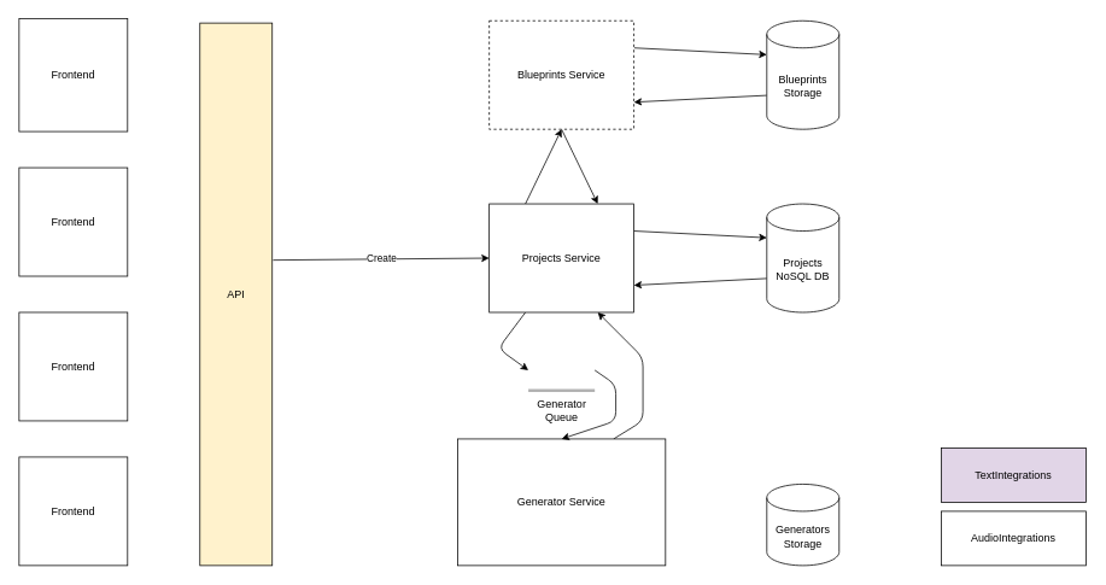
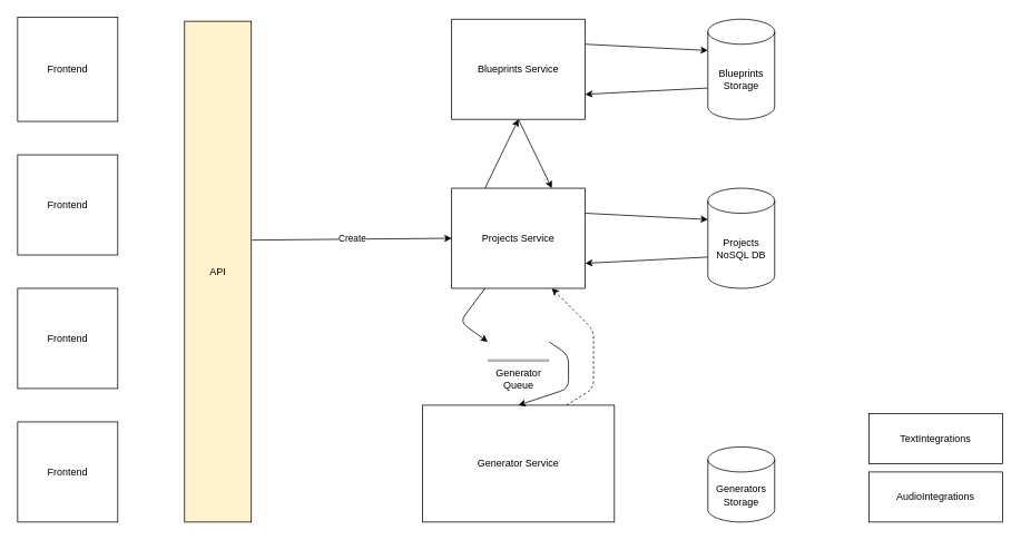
  <mxCell id="0" />
  <mxCell id="1" parent="0" />
  <mxCell id="2" value="Frontend" style="rounded=0;whiteSpace=wrap;html=1;" parent="1" vertex="1"><mxGeometry x="20" y="20" width="120" height="125" as="geometry" /></mxCell>
  <mxCell id="3" value="Create&lt;br&gt;" style="edgeStyle=none;html=1;exitX=1.012;exitY=0.437;exitDx=0;exitDy=0;entryX=0;entryY=0.5;entryDx=0;entryDy=0;exitPerimeter=0;" edge="1" parent="1" source="4" target="19"><mxGeometry relative="1" as="geometry" /></mxCell>
  <mxCell id="4" value="API" style="rounded=0;whiteSpace=wrap;html=1;fillColor=#fff2cc;" parent="1" vertex="1"><mxGeometry x="220" y="25" width="80" height="600" as="geometry" /></mxCell>
  <mxCell id="5" value="Frontend" style="rounded=0;whiteSpace=wrap;html=1;" parent="1" vertex="1"><mxGeometry x="20" y="185" width="120" height="120" as="geometry" /></mxCell>
- <mxCell id="6" style="edgeStyle=none;html=1;exitX=0.75;exitY=0;exitDx=0;exitDy=0;entryX=0.75;entryY=1;entryDx=0;entryDy=0;" edge="1" parent="1" source="7" target="19"><mxGeometry relative="1" as="geometry"><Array as="points"><mxPoint x="710" y="465" /><mxPoint x="710" y="395" /></Array></mxGeometry></mxCell>
+ <mxCell id="6" style="edgeStyle=none;html=1;exitX=0.75;exitY=0;exitDx=0;exitDy=0;entryX=0.75;entryY=1;entryDx=0;entryDy=0;dashed=1;" edge="1" parent="1" source="7" target="19"><mxGeometry relative="1" as="geometry"><Array as="points"><mxPoint x="710" y="465" /><mxPoint x="710" y="395" /></Array></mxGeometry></mxCell>
  <mxCell id="7" value="Generator Service&lt;br&gt;" style="rounded=0;whiteSpace=wrap;html=1;" parent="1" vertex="1"><mxGeometry x="505" y="485" width="230" height="140" as="geometry" /></mxCell>
  <mxCell id="8" style="edgeStyle=none;html=1;exitX=0.5;exitY=1;exitDx=0;exitDy=0;entryX=0.75;entryY=0;entryDx=0;entryDy=0;" edge="1" parent="1" source="10" target="19"><mxGeometry relative="1" as="geometry" /></mxCell>
  <mxCell id="9" style="edgeStyle=none;html=1;exitX=1;exitY=0.25;exitDx=0;exitDy=0;entryX=0;entryY=0;entryDx=0;entryDy=37.5;entryPerimeter=0;" edge="1" parent="1" source="10" target="12"><mxGeometry relative="1" as="geometry" /></mxCell>
- <mxCell id="10" value="Blueprints Service" style="rounded=0;whiteSpace=wrap;html=1;dashed=1;" parent="1" vertex="1"><mxGeometry x="540" y="22.5" width="160" height="120" as="geometry" /></mxCell>
+ <mxCell id="10" value="Blueprints Service" style="rounded=0;whiteSpace=wrap;html=1;" parent="1" vertex="1"><mxGeometry x="540" y="22.5" width="160" height="120" as="geometry" /></mxCell>
  <mxCell id="11" style="edgeStyle=none;html=1;exitX=0;exitY=0;exitDx=0;exitDy=82.5;exitPerimeter=0;entryX=1;entryY=0.75;entryDx=0;entryDy=0;" edge="1" parent="1" source="12" target="10"><mxGeometry relative="1" as="geometry" /></mxCell>
  <mxCell id="12" value="Blueprints&lt;br&gt;Storage" style="shape=cylinder3;whiteSpace=wrap;html=1;boundedLbl=1;backgroundOutline=1;size=15;" parent="1" vertex="1"><mxGeometry x="847" y="22.5" width="80" height="120" as="geometry" /></mxCell>
- <mxCell id="13" value="TextIntegrations" style="rounded=0;whiteSpace=wrap;html=1;fillColor=#e1d5e7;" parent="1" vertex="1"><mxGeometry x="1040" y="495" width="160" height="60" as="geometry" /></mxCell>
+ <mxCell id="13" value="TextIntegrations" style="rounded=0;whiteSpace=wrap;html=1;" parent="1" vertex="1"><mxGeometry x="1040" y="495" width="160" height="60" as="geometry" /></mxCell>
  <mxCell id="14" value="AudioIntegrations" style="rounded=0;whiteSpace=wrap;html=1;" parent="1" vertex="1"><mxGeometry x="1040" y="565" width="160" height="60" as="geometry" /></mxCell>
  <mxCell id="15" value="Generators&lt;br&gt;Storage" style="shape=cylinder3;whiteSpace=wrap;html=1;boundedLbl=1;backgroundOutline=1;size=15;" parent="1" vertex="1"><mxGeometry x="847" y="535" width="80" height="90" as="geometry" /></mxCell>
  <mxCell id="16" style="edgeStyle=none;html=1;exitX=0.25;exitY=0;exitDx=0;exitDy=0;entryX=0.5;entryY=1;entryDx=0;entryDy=0;" edge="1" parent="1" source="19" target="10"><mxGeometry relative="1" as="geometry"><mxPoint x="650" y="205" as="targetPoint" /></mxGeometry></mxCell>
  <mxCell id="17" style="edgeStyle=none;html=1;exitX=0.25;exitY=1;exitDx=0;exitDy=0;entryX=0;entryY=0.5;entryDx=0;entryDy=0;entryPerimeter=0;" edge="1" parent="1" source="19" target="25"><mxGeometry relative="1" as="geometry"><Array as="points"><mxPoint x="550" y="385" /></Array></mxGeometry></mxCell>
  <mxCell id="18" style="edgeStyle=none;html=1;exitX=1;exitY=0.25;exitDx=0;exitDy=0;entryX=0;entryY=0;entryDx=0;entryDy=37.5;entryPerimeter=0;" edge="1" parent="1" source="19" target="21"><mxGeometry relative="1" as="geometry" /></mxCell>
  <mxCell id="19" value="Projects Service" style="rounded=0;whiteSpace=wrap;html=1;" parent="1" vertex="1"><mxGeometry x="540" y="225" width="160" height="120" as="geometry" /></mxCell>
  <mxCell id="20" style="edgeStyle=none;html=1;exitX=0;exitY=0;exitDx=0;exitDy=82.5;exitPerimeter=0;entryX=1;entryY=0.75;entryDx=0;entryDy=0;" edge="1" parent="1" source="21" target="19"><mxGeometry relative="1" as="geometry" /></mxCell>
  <mxCell id="21" value="Projects NoSQL DB" style="shape=cylinder3;whiteSpace=wrap;html=1;boundedLbl=1;backgroundOutline=1;size=15;" parent="1" vertex="1"><mxGeometry x="847" y="225" width="80" height="120" as="geometry" /></mxCell>
  <mxCell id="22" value="Frontend" style="rounded=0;whiteSpace=wrap;html=1;" parent="1" vertex="1"><mxGeometry x="20" y="345" width="120" height="120" as="geometry" /></mxCell>
  <mxCell id="23" value="Frontend" style="rounded=0;whiteSpace=wrap;html=1;" parent="1" vertex="1"><mxGeometry x="20" y="505" width="120" height="120" as="geometry" /></mxCell>
  <mxCell id="24" style="edgeStyle=none;html=1;exitX=1;exitY=0.5;exitDx=0;exitDy=0;exitPerimeter=0;entryX=0.5;entryY=0;entryDx=0;entryDy=0;" edge="1" parent="1" source="25" target="7"><mxGeometry relative="1" as="geometry"><Array as="points"><mxPoint x="680" y="425" /><mxPoint x="680" y="465" /></Array></mxGeometry></mxCell>
  <mxCell id="25" value="Generator &lt;br&gt;Queue" style="outlineConnect=0;dashed=0;verticalLabelPosition=bottom;verticalAlign=top;align=center;html=1;shape=mxgraph.aws3.queue;fillColor=#D9A74100;gradientColor=none;" vertex="1" parent="1"><mxGeometry x="583.25" y="385" width="73.5" height="48" as="geometry" /></mxCell>
